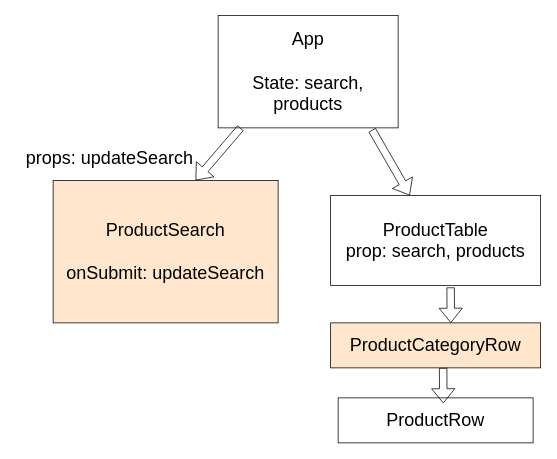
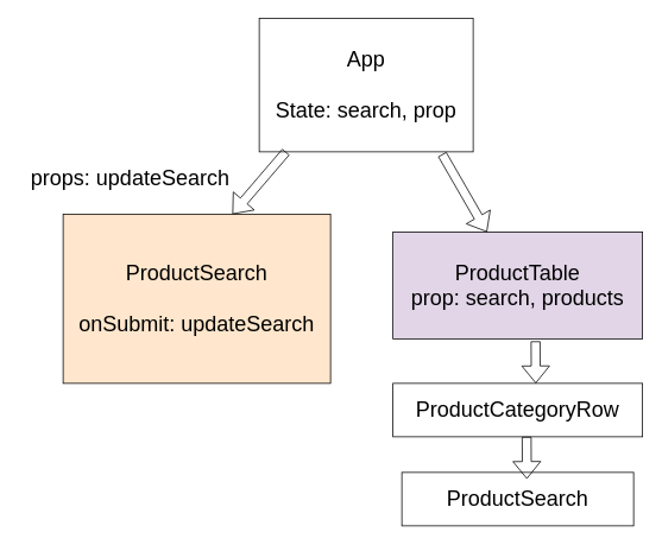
  <mxCell id="0" />
  <mxCell id="1" parent="0" />
- <mxCell id="2" value="&lt;font style=&quot;font-size: 24px;&quot;&gt;App&lt;br&gt;&lt;br&gt;State: search, products&lt;br&gt;&lt;/font&gt;" style="rounded=0;whiteSpace=wrap;html=1;" vertex="1" parent="1"><mxGeometry x="290" y="20" width="240" height="150" as="geometry" /></mxCell>
+ <mxCell id="2" value="&lt;font style=&quot;font-size: 24px;&quot;&gt;App&lt;br&gt;&lt;br&gt;State: search, prop&lt;br&gt;&lt;/font&gt;" style="rounded=0;whiteSpace=wrap;html=1;" vertex="1" parent="1"><mxGeometry x="290" y="20" width="240" height="150" as="geometry" /></mxCell>
  <mxCell id="3" value="&lt;span style=&quot;font-size: 24px;&quot;&gt;ProductSearch&lt;br&gt;&lt;br&gt;onSubmit: updateSearch&lt;br&gt;&lt;/span&gt;" style="rounded=0;whiteSpace=wrap;html=1;fillColor=#ffe6cc;" vertex="1" parent="1"><mxGeometry x="70" y="240" width="300" height="190" as="geometry" /></mxCell>
- <mxCell id="4" value="&lt;span style=&quot;font-size: 24px;&quot;&gt;ProductTable&lt;br&gt;prop: search, products&lt;br&gt;&lt;/span&gt;" style="rounded=0;whiteSpace=wrap;html=1;" vertex="1" parent="1"><mxGeometry x="440" y="260" width="280" height="120" as="geometry" /></mxCell>
- <mxCell id="5" value="&lt;font style=&quot;font-size: 24px;&quot;&gt;ProductCategoryRow&lt;/font&gt;" style="rounded=0;whiteSpace=wrap;html=1;fillColor=#ffe6cc;" vertex="1" parent="1"><mxGeometry x="440" y="430" width="280" height="60" as="geometry" /></mxCell>
- <mxCell id="6" value="&lt;font style=&quot;font-size: 24px;&quot;&gt;ProductRow&lt;/font&gt;" style="rounded=0;whiteSpace=wrap;html=1;" vertex="1" parent="1"><mxGeometry x="450" y="530" width="260" height="60" as="geometry" /></mxCell>
+ <mxCell id="4" value="&lt;span style=&quot;font-size: 24px;&quot;&gt;ProductTable&lt;br&gt;prop: search, products&lt;br&gt;&lt;/span&gt;" style="rounded=0;whiteSpace=wrap;html=1;fillColor=#e1d5e7;" vertex="1" parent="1"><mxGeometry x="440" y="260" width="280" height="120" as="geometry" /></mxCell>
+ <mxCell id="5" value="&lt;font style=&quot;font-size: 24px;&quot;&gt;ProductCategoryRow&lt;/font&gt;" style="rounded=0;whiteSpace=wrap;html=1;" vertex="1" parent="1"><mxGeometry x="440" y="430" width="280" height="60" as="geometry" /></mxCell>
+ <mxCell id="6" value="&lt;font style=&quot;font-size: 24px;&quot;&gt;ProductSearch&lt;/font&gt;" style="rounded=0;whiteSpace=wrap;html=1;" vertex="1" parent="1"><mxGeometry x="450" y="530" width="260" height="60" as="geometry" /></mxCell>
  <mxCell id="7" value="" style="shape=flexArrow;endArrow=classic;html=1;fontSize=24;" edge="1" parent="1"><mxGeometry width="50" height="50" relative="1" as="geometry"><mxPoint x="320" y="170" as="sourcePoint" /><mxPoint x="260" y="240" as="targetPoint" /><Array as="points"><mxPoint x="260" y="240" /></Array></mxGeometry></mxCell>
  <mxCell id="8" value="" style="shape=flexArrow;endArrow=classic;html=1;fontSize=24;exitX=0.855;exitY=1.018;exitDx=0;exitDy=0;exitPerimeter=0;" edge="1" parent="1" source="2" target="4"><mxGeometry width="50" height="50" relative="1" as="geometry"><mxPoint x="520" y="220" as="sourcePoint" /><mxPoint x="570" y="170" as="targetPoint" /></mxGeometry></mxCell>
  <mxCell id="9" value="" style="shape=flexArrow;endArrow=classic;html=1;fontSize=24;" edge="1" parent="1"><mxGeometry width="50" height="50" relative="1" as="geometry"><mxPoint x="600" y="382.7" as="sourcePoint" /><mxPoint x="600.258" y="430" as="targetPoint" /></mxGeometry></mxCell>
  <mxCell id="10" value="" style="shape=flexArrow;endArrow=classic;html=1;fontSize=24;" edge="1" parent="1"><mxGeometry width="50" height="50" relative="1" as="geometry"><mxPoint x="590" y="490" as="sourcePoint" /><mxPoint x="590.258" y="537.3" as="targetPoint" /></mxGeometry></mxCell>
- <mxCell id="11" value="props: updateSearch" style="text;html=1;align=center;verticalAlign=middle;resizable=0;points=[];autosize=1;strokeColor=none;fillColor=none;fontSize=24;" vertex="1" parent="1"><mxGeometry x="20" y="190" width="250" height="40" as="geometry" /></mxCell>
+ <mxCell id="11" value="props: updateSearch" style="text;html=1;align=center;verticalAlign=middle;resizable=0;points=[];autosize=1;strokeColor=none;fillColor=none;fontSize=24;" vertex="1" parent="1"><mxGeometry x="20" y="180" width="250" height="40" as="geometry" /></mxCell>
